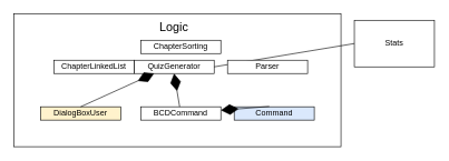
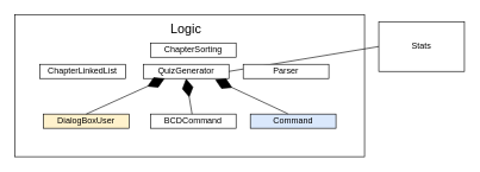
  <mxCell id="0" />
  <mxCell id="1" parent="0" />
  <mxCell id="2" value="" style="rounded=0;whiteSpace=wrap;html=1;" vertex="1" parent="1"><mxGeometry x="20" y="20" width="490" height="200" as="geometry" /></mxCell>
  <mxCell id="3" value="Stats" style="rounded=0;whiteSpace=wrap;html=1;" vertex="1" parent="1"><mxGeometry x="530" y="30" width="120" height="70" as="geometry" /></mxCell>
  <mxCell id="4" value="&lt;font style=&quot;font-size: 18px&quot;&gt;Logic&lt;/font&gt;" style="text;html=1;strokeColor=none;fillColor=none;align=center;verticalAlign=middle;whiteSpace=wrap;rounded=0;" vertex="1" parent="1"><mxGeometry x="240" y="30" width="40" height="20" as="geometry" /></mxCell>
  <mxCell id="5" value="QuizGenerator" style="rounded=0;whiteSpace=wrap;html=1;" vertex="1" parent="1"><mxGeometry x="200" y="90" width="120" height="20" as="geometry" /></mxCell>
  <mxCell id="6" value="Command" style="rounded=0;whiteSpace=wrap;html=1;fillColor=#dae8fc;" vertex="1" parent="1"><mxGeometry x="350" y="160" width="120" height="20" as="geometry" /></mxCell>
  <mxCell id="7" value="BCDCommand" style="rounded=0;whiteSpace=wrap;html=1;" vertex="1" parent="1"><mxGeometry x="210" y="160" width="120" height="20" as="geometry" /></mxCell>
  <mxCell id="8" value="DialogBoxUser" style="rounded=0;whiteSpace=wrap;html=1;fillColor=#fff2cc;" vertex="1" parent="1"><mxGeometry x="60" y="160" width="120" height="20" as="geometry" /></mxCell>
  <mxCell id="9" value="" style="endArrow=diamondThin;endFill=1;endSize=24;html=1;entryX=0.25;entryY=1;entryDx=0;entryDy=0;exitX=0.5;exitY=0;exitDx=0;exitDy=0;" edge="1" parent="1" source="8" target="5"><mxGeometry width="160" relative="1" as="geometry"><mxPoint x="60" y="140" as="sourcePoint" /><mxPoint x="220" y="140" as="targetPoint" /></mxGeometry></mxCell>
  <mxCell id="10" value="" style="endArrow=diamondThin;endFill=1;endSize=24;html=1;entryX=0.5;entryY=1;entryDx=0;entryDy=0;" edge="1" parent="1" source="7" target="5"><mxGeometry width="160" relative="1" as="geometry"><mxPoint x="130" y="170" as="sourcePoint" /><mxPoint x="240" y="120" as="targetPoint" /></mxGeometry></mxCell>
- <mxCell id="11" value="" style="endArrow=diamondThin;endFill=1;endSize=24;html=1;exitX=0.438;exitY=-0.025;exitDx=0;exitDy=0;exitPerimeter=0;" edge="1" parent="1" source="6" target="7"><mxGeometry width="160" relative="1" as="geometry"><mxPoint x="278.333" y="170" as="sourcePoint" /><mxPoint x="270" y="120" as="targetPoint" /></mxGeometry></mxCell>
+ <mxCell id="11" value="" style="endArrow=diamondThin;endFill=1;endSize=24;html=1;entryX=0.838;entryY=1.075;entryDx=0;entryDy=0;entryPerimeter=0;exitX=0.438;exitY=-0.025;exitDx=0;exitDy=0;exitPerimeter=0;" edge="1" parent="1" source="6" target="5"><mxGeometry width="160" relative="1" as="geometry"><mxPoint x="278.333" y="170" as="sourcePoint" /><mxPoint x="270" y="120" as="targetPoint" /></mxGeometry></mxCell>
  <mxCell id="12" value="" style="endArrow=none;html=1;entryX=0;entryY=0.5;entryDx=0;entryDy=0;exitX=1;exitY=0.5;exitDx=0;exitDy=0;" edge="1" parent="1" source="5" target="3"><mxGeometry width="50" height="50" relative="1" as="geometry"><mxPoint x="20" y="440" as="sourcePoint" /><mxPoint x="70" y="390" as="targetPoint" /></mxGeometry></mxCell>
  <mxCell id="13" value="Parser" style="rounded=0;whiteSpace=wrap;html=1;" vertex="1" parent="1"><mxGeometry x="340" y="90" width="120" height="20" as="geometry" /></mxCell>
  <mxCell id="14" value="ChapterSorting" style="rounded=0;whiteSpace=wrap;html=1;" vertex="1" parent="1"><mxGeometry x="210" y="60" width="120" height="20" as="geometry" /></mxCell>
- <mxCell id="15" value="ChapterLinkedList" style="rounded=0;whiteSpace=wrap;html=1;" vertex="1" parent="1"><mxGeometry x="80" y="90" width="120" height="20" as="geometry" /></mxCell>
+ <mxCell id="15" value="ChapterLinkedList" style="rounded=0;whiteSpace=wrap;html=1;" vertex="1" parent="1"><mxGeometry x="55" y="90" width="120" height="20" as="geometry" /></mxCell>
